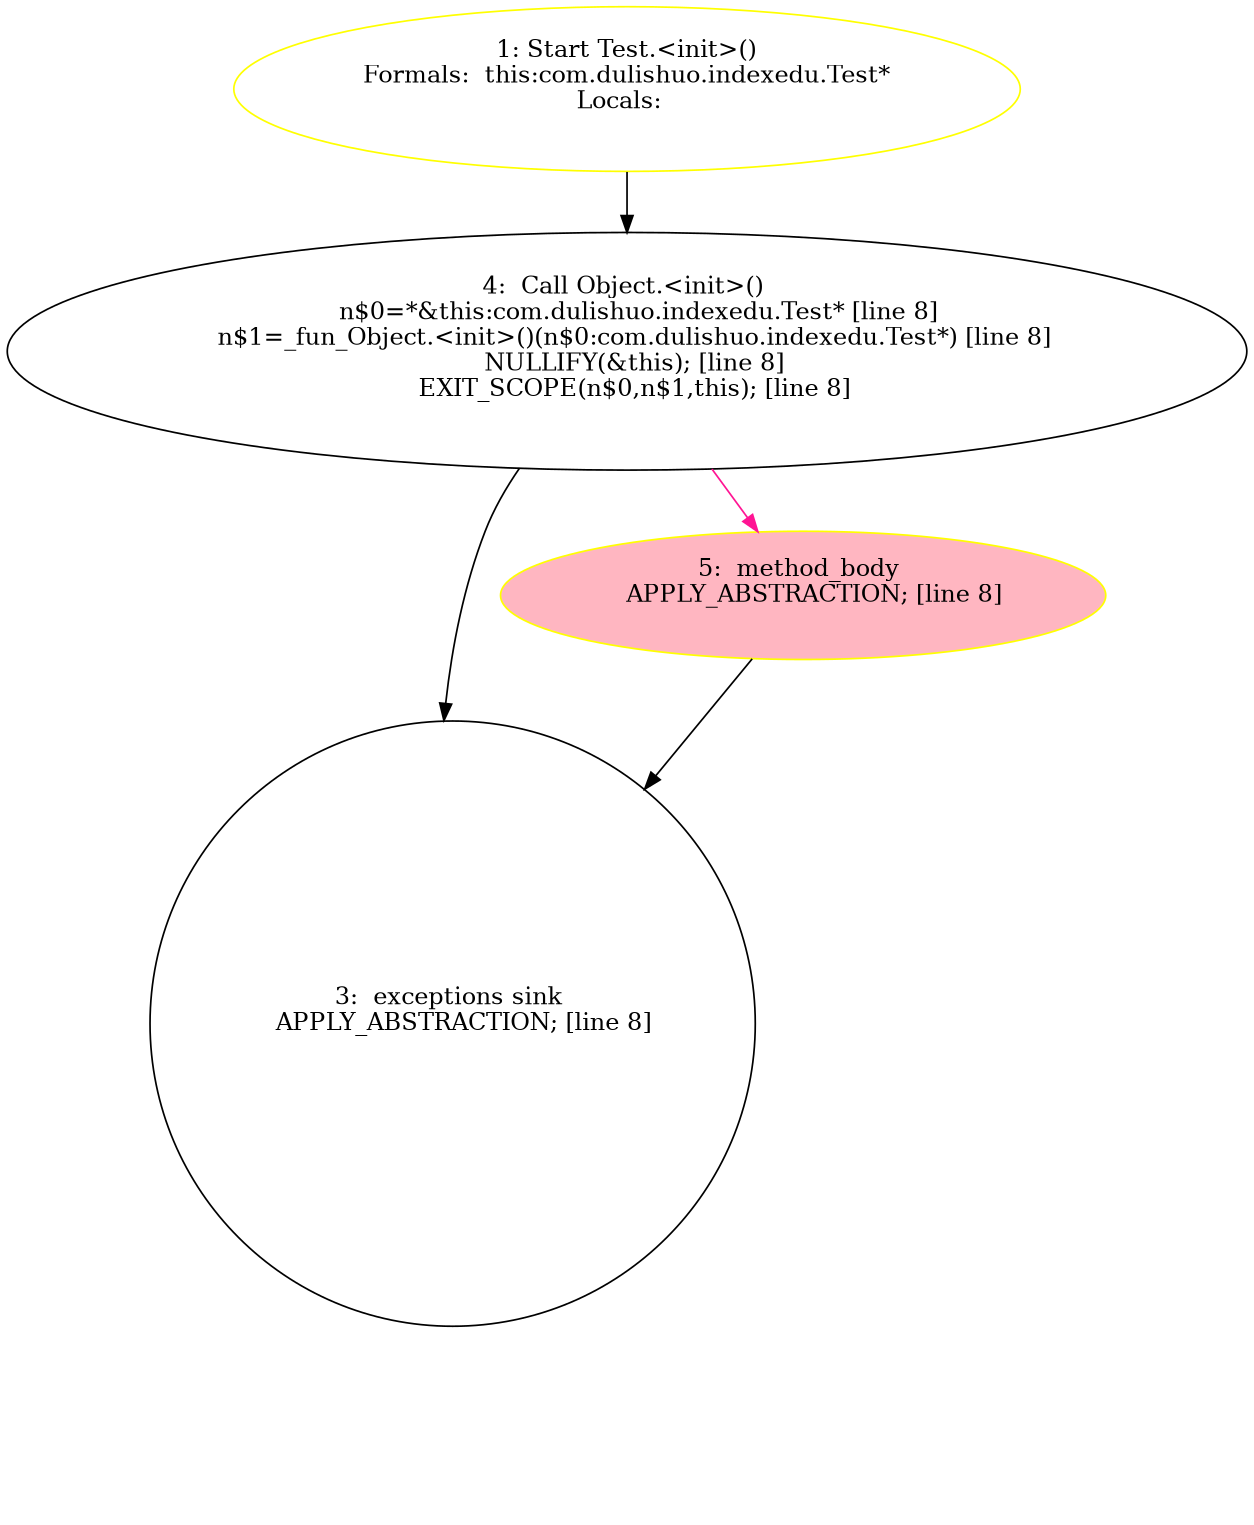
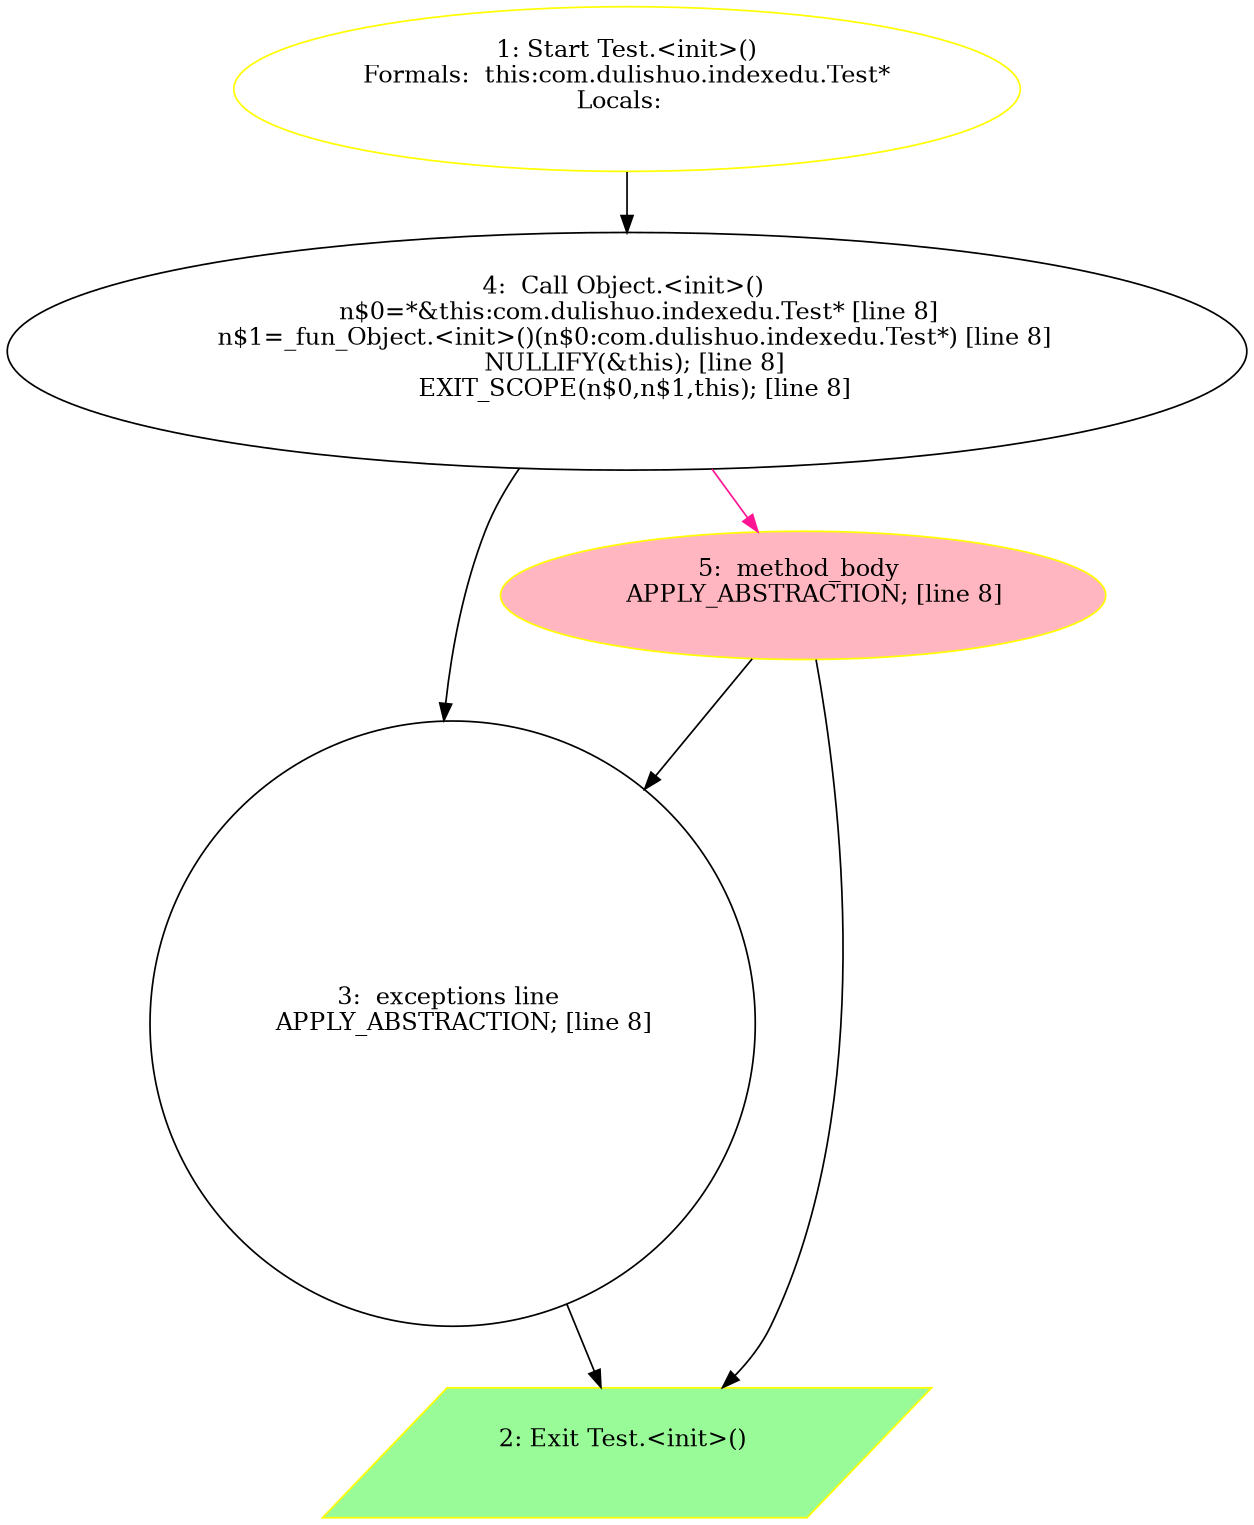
  digraph {
    node [color=yellow fillcolor=white shape=ellipse style=filled]
    edge [color=black]
    n1 [label="1: Start Test.<init>()\nFormals:  this:com.dulishuo.indexedu.Test*\nLocals:  \n  "]
    n2 [label="4:  Call Object.<init>() \n   n$0=*&this:com.dulishuo.indexedu.Test* [line 8]\n  n$1=_fun_Object.<init>()(n$0:com.dulishuo.indexedu.Test*) [line 8]\n  NULLIFY(&this); [line 8]\n  EXIT_SCOPE(n$0,n$1,this); [line 8]\n " color=""]
-   n3 [label="3:  exceptions sink \n   APPLY_ABSTRACTION; [line 8]\n " shape=circle color=""]
+   n3 [label="3:  exceptions line \n   APPLY_ABSTRACTION; [line 8]\n " shape=circle color=""]
    n4 [fillcolor=lightpink label="5:  method_body \n   APPLY_ABSTRACTION; [line 8]\n "]
+   n5 [fillcolor=palegreen label="2: Exit Test.<init>() \n  " shape=parallelogram]
    n1 -> n2
    n2 -> n3
    n2 -> n4 [color=deeppink]
+   n3 -> n5
    n4 -> n3
+   n4 -> n5
  }
